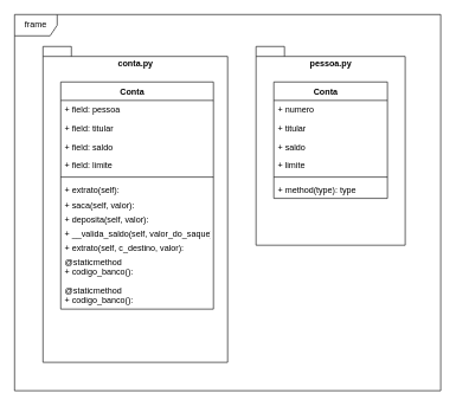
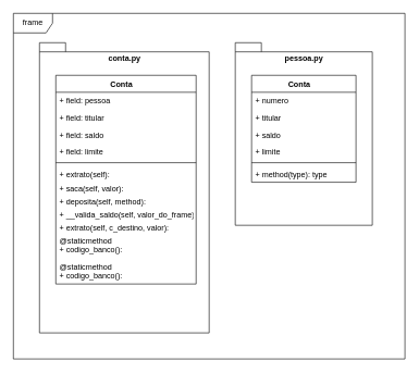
  <mxCell id="0" />
  <mxCell id="1" parent="0" />
  <mxCell id="2" value="frame" style="shape=umlFrame;whiteSpace=wrap;html=1;" parent="1" vertex="1"><mxGeometry x="20" y="20" width="600" height="530" as="geometry" /></mxCell>
  <mxCell id="3" value="conta.py" style="shape=folder;fontStyle=1;spacingTop=10;tabWidth=40;tabHeight=14;tabPosition=left;html=1;verticalAlign=top;" parent="1" vertex="1"><mxGeometry x="60" y="65" width="260" height="445" as="geometry" /></mxCell>
  <mxCell id="4" value="Conta    " style="swimlane;fontStyle=1;align=center;verticalAlign=top;childLayout=stackLayout;horizontal=1;startSize=26;horizontalStack=0;resizeParent=1;resizeParentMax=0;resizeLast=0;collapsible=1;marginBottom=0;" parent="1" vertex="1"><mxGeometry x="85" y="115" width="215" height="320" as="geometry" /></mxCell>
  <mxCell id="5" value="+ field: pessoa&#10;" style="text;strokeColor=none;fillColor=none;align=left;verticalAlign=top;spacingLeft=4;spacingRight=4;overflow=hidden;rotatable=0;points=[[0,0.5],[1,0.5]];portConstraint=eastwest;" parent="4" vertex="1"><mxGeometry y="26" width="215" height="26" as="geometry" /></mxCell>
  <mxCell id="6" value="+ field: titular" style="text;strokeColor=none;fillColor=none;align=left;verticalAlign=top;spacingLeft=4;spacingRight=4;overflow=hidden;rotatable=0;points=[[0,0.5],[1,0.5]];portConstraint=eastwest;" parent="4" vertex="1"><mxGeometry y="52" width="215" height="26" as="geometry" /></mxCell>
  <mxCell id="7" value="+ field: saldo" style="text;strokeColor=none;fillColor=none;align=left;verticalAlign=top;spacingLeft=4;spacingRight=4;overflow=hidden;rotatable=0;points=[[0,0.5],[1,0.5]];portConstraint=eastwest;" parent="4" vertex="1"><mxGeometry y="78" width="215" height="26" as="geometry" /></mxCell>
  <mxCell id="8" value="+ field: limite" style="text;strokeColor=none;fillColor=none;align=left;verticalAlign=top;spacingLeft=4;spacingRight=4;overflow=hidden;rotatable=0;points=[[0,0.5],[1,0.5]];portConstraint=eastwest;" parent="4" vertex="1"><mxGeometry y="104" width="215" height="26" as="geometry" /></mxCell>
  <mxCell id="9" value="" style="line;strokeWidth=1;fillColor=none;align=left;verticalAlign=middle;spacingTop=-1;spacingLeft=3;spacingRight=3;rotatable=0;labelPosition=right;points=[];portConstraint=eastwest;" parent="4" vertex="1"><mxGeometry y="130" width="215" height="8" as="geometry" /></mxCell>
  <mxCell id="10" value="+ extrato(self): " style="text;strokeColor=none;fillColor=none;align=left;verticalAlign=top;spacingLeft=4;spacingRight=4;overflow=hidden;rotatable=0;points=[[0,0.5],[1,0.5]];portConstraint=eastwest;" parent="4" vertex="1"><mxGeometry y="138" width="215" height="22" as="geometry" /></mxCell>
  <mxCell id="11" value="+ saca(self, valor): " style="text;strokeColor=none;fillColor=none;align=left;verticalAlign=top;spacingLeft=4;spacingRight=4;overflow=hidden;rotatable=0;points=[[0,0.5],[1,0.5]];portConstraint=eastwest;" parent="4" vertex="1"><mxGeometry y="160" width="215" height="20" as="geometry" /></mxCell>
- <mxCell id="12" value="+ deposita(self, valor): " style="text;strokeColor=none;fillColor=none;align=left;verticalAlign=top;spacingLeft=4;spacingRight=4;overflow=hidden;rotatable=0;points=[[0,0.5],[1,0.5]];portConstraint=eastwest;" parent="4" vertex="1"><mxGeometry y="180" width="215" height="20" as="geometry" /></mxCell>
- <mxCell id="13" value="+ __valida_saldo(self, valor_do_saque): " style="text;strokeColor=none;fillColor=none;align=left;verticalAlign=top;spacingLeft=4;spacingRight=4;overflow=hidden;rotatable=0;points=[[0,0.5],[1,0.5]];portConstraint=eastwest;fontStyle=0" vertex="1" parent="4"><mxGeometry y="200" width="215" height="20" as="geometry" /></mxCell>
+ <mxCell id="12" value="+ deposita(self, method): " style="text;strokeColor=none;fillColor=none;align=left;verticalAlign=top;spacingLeft=4;spacingRight=4;overflow=hidden;rotatable=0;points=[[0,0.5],[1,0.5]];portConstraint=eastwest;" parent="4" vertex="1"><mxGeometry y="180" width="215" height="20" as="geometry" /></mxCell>
+ <mxCell id="13" value="+ __valida_saldo(self, valor_do_frame): " style="text;strokeColor=none;fillColor=none;align=left;verticalAlign=top;spacingLeft=4;spacingRight=4;overflow=hidden;rotatable=0;points=[[0,0.5],[1,0.5]];portConstraint=eastwest;fontStyle=0" vertex="1" parent="4"><mxGeometry y="200" width="215" height="20" as="geometry" /></mxCell>
  <mxCell id="14" value="+ extrato(self, c_destino, valor): " style="text;strokeColor=none;fillColor=none;align=left;verticalAlign=top;spacingLeft=4;spacingRight=4;overflow=hidden;rotatable=0;points=[[0,0.5],[1,0.5]];portConstraint=eastwest;fontStyle=0" vertex="1" parent="4"><mxGeometry y="220" width="215" height="20" as="geometry" /></mxCell>
  <mxCell id="15" value="@staticmethod&#10;+ codigo_banco(): " style="text;strokeColor=none;fillColor=none;align=left;verticalAlign=top;spacingLeft=4;spacingRight=4;overflow=hidden;rotatable=0;points=[[0,0.5],[1,0.5]];portConstraint=eastwest;fontStyle=0" vertex="1" parent="4"><mxGeometry y="240" width="215" height="40" as="geometry" /></mxCell>
  <mxCell id="16" value="@staticmethod&#10;+ codigo_banco(): " style="text;strokeColor=none;fillColor=none;align=left;verticalAlign=top;spacingLeft=4;spacingRight=4;overflow=hidden;rotatable=0;points=[[0,0.5],[1,0.5]];portConstraint=eastwest;fontStyle=0" vertex="1" parent="4"><mxGeometry y="280" width="215" height="40" as="geometry" /></mxCell>
  <mxCell id="17" value="pessoa.py" style="shape=folder;fontStyle=1;spacingTop=10;tabWidth=40;tabHeight=14;tabPosition=left;html=1;verticalAlign=top;" parent="1" vertex="1"><mxGeometry x="360" y="65" width="210" height="280" as="geometry" /></mxCell>
  <mxCell id="18" value="Conta    " style="swimlane;fontStyle=1;align=center;verticalAlign=top;childLayout=stackLayout;horizontal=1;startSize=26;horizontalStack=0;resizeParent=1;resizeParentMax=0;resizeLast=0;collapsible=1;marginBottom=0;" parent="1" vertex="1"><mxGeometry x="385" y="115" width="160" height="164" as="geometry" /></mxCell>
  <mxCell id="19" value="+ numero&#10;" style="text;strokeColor=none;fillColor=none;align=left;verticalAlign=top;spacingLeft=4;spacingRight=4;overflow=hidden;rotatable=0;points=[[0,0.5],[1,0.5]];portConstraint=eastwest;" parent="18" vertex="1"><mxGeometry y="26" width="160" height="26" as="geometry" /></mxCell>
  <mxCell id="20" value="+ titular" style="text;strokeColor=none;fillColor=none;align=left;verticalAlign=top;spacingLeft=4;spacingRight=4;overflow=hidden;rotatable=0;points=[[0,0.5],[1,0.5]];portConstraint=eastwest;" parent="18" vertex="1"><mxGeometry y="52" width="160" height="26" as="geometry" /></mxCell>
  <mxCell id="21" value="+ saldo" style="text;strokeColor=none;fillColor=none;align=left;verticalAlign=top;spacingLeft=4;spacingRight=4;overflow=hidden;rotatable=0;points=[[0,0.5],[1,0.5]];portConstraint=eastwest;" parent="18" vertex="1"><mxGeometry y="78" width="160" height="26" as="geometry" /></mxCell>
  <mxCell id="22" value="+ limite" style="text;strokeColor=none;fillColor=none;align=left;verticalAlign=top;spacingLeft=4;spacingRight=4;overflow=hidden;rotatable=0;points=[[0,0.5],[1,0.5]];portConstraint=eastwest;" parent="18" vertex="1"><mxGeometry y="104" width="160" height="26" as="geometry" /></mxCell>
  <mxCell id="23" value="" style="line;strokeWidth=1;fillColor=none;align=left;verticalAlign=middle;spacingTop=-1;spacingLeft=3;spacingRight=3;rotatable=0;labelPosition=right;points=[];portConstraint=eastwest;" parent="18" vertex="1"><mxGeometry y="130" width="160" height="8" as="geometry" /></mxCell>
  <mxCell id="24" value="+ method(type): type" style="text;strokeColor=none;fillColor=none;align=left;verticalAlign=top;spacingLeft=4;spacingRight=4;overflow=hidden;rotatable=0;points=[[0,0.5],[1,0.5]];portConstraint=eastwest;" parent="18" vertex="1"><mxGeometry y="138" width="160" height="26" as="geometry" /></mxCell>
